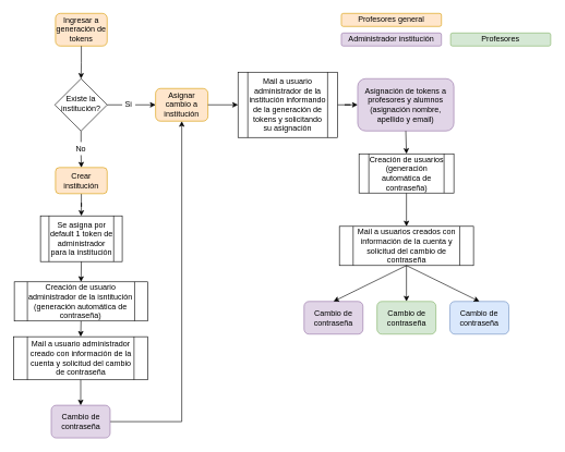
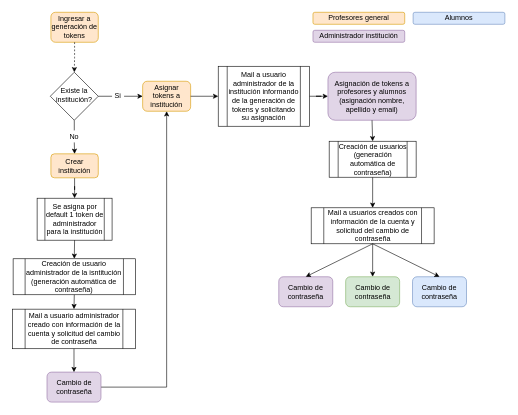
  <mxCell id="0" />
  <mxCell id="1" parent="0" />
  <mxCell id="2" value="Ingresar a generación de tokens" style="rounded=1;whiteSpace=wrap;html=1;fontSize=12;glass=0;strokeWidth=1;shadow=0;fillColor=#ffe6cc;strokeColor=#d79b00;" vertex="1" parent="1"><mxGeometry x="84" y="20" width="79" height="50" as="geometry" /></mxCell>
  <mxCell id="3" value="Existe la institución?" style="rhombus;whiteSpace=wrap;html=1;shadow=0;fontFamily=Helvetica;fontSize=12;align=center;strokeWidth=1;spacing=6;spacingTop=-4;" vertex="1" parent="1"><mxGeometry x="83" y="120" width="80" height="80" as="geometry" /></mxCell>
  <mxCell id="4" value="" style="edgeStyle=orthogonalEdgeStyle;rounded=0;orthogonalLoop=1;jettySize=auto;html=1;entryX=0.5;entryY=0;entryDx=0;entryDy=0;" edge="1" parent="1" source="5" target="23"><mxGeometry relative="1" as="geometry"><mxPoint x="123.5" y="320" as="targetPoint" /></mxGeometry></mxCell>
  <mxCell id="5" value="Crear institución" style="rounded=1;whiteSpace=wrap;html=1;fontSize=12;glass=0;strokeWidth=1;shadow=0;fillColor=#ffe6cc;strokeColor=#d79b00;" vertex="1" parent="1"><mxGeometry x="84" y="256" width="79" height="40" as="geometry" /></mxCell>
- <mxCell id="6" value="Asignar cambio a institución" style="rounded=1;whiteSpace=wrap;html=1;fontSize=12;glass=0;strokeWidth=1;shadow=0;fillColor=#ffe6cc;strokeColor=#d79b00;" vertex="1" parent="1"><mxGeometry x="237" y="135" width="80" height="50" as="geometry" /></mxCell>
- <mxCell id="7" value="" style="endArrow=classic;html=1;rounded=0;exitX=0.5;exitY=1;exitDx=0;exitDy=0;entryX=0.5;entryY=0;entryDx=0;entryDy=0;edgeStyle=orthogonalEdgeStyle;" edge="1" parent="1" source="2" target="3"><mxGeometry width="50" height="50" relative="1" as="geometry"><mxPoint x="403" y="200" as="sourcePoint" /><mxPoint x="453" y="150" as="targetPoint" /></mxGeometry></mxCell>
+ <mxCell id="6" value="Asignar tokens a institución" style="rounded=1;whiteSpace=wrap;html=1;fontSize=12;glass=0;strokeWidth=1;shadow=0;fillColor=#ffe6cc;strokeColor=#d79b00;" vertex="1" parent="1"><mxGeometry x="237" y="135" width="80" height="50" as="geometry" /></mxCell>
+ <mxCell id="7" value="" style="endArrow=classic;html=1;rounded=0;exitX=0.5;exitY=1;exitDx=0;exitDy=0;entryX=0.5;entryY=0;entryDx=0;entryDy=0;edgeStyle=orthogonalEdgeStyle;dashed=1;" edge="1" parent="1" source="2" target="3"><mxGeometry width="50" height="50" relative="1" as="geometry"><mxPoint x="403" y="200" as="sourcePoint" /><mxPoint x="453" y="150" as="targetPoint" /></mxGeometry></mxCell>
  <mxCell id="8" value="" style="endArrow=classic;html=1;rounded=0;exitX=1;exitY=0.5;exitDx=0;exitDy=0;entryX=0;entryY=0.5;entryDx=0;entryDy=0;edgeStyle=orthogonalEdgeStyle;" edge="1" parent="1" source="6" target="12"><mxGeometry width="50" height="50" relative="1" as="geometry"><mxPoint x="168" y="80" as="sourcePoint" /><mxPoint x="343" y="160" as="targetPoint" /></mxGeometry></mxCell>
  <mxCell id="9" value="" style="endArrow=classic;html=1;rounded=0;exitX=1;exitY=0.5;exitDx=0;exitDy=0;edgeStyle=orthogonalEdgeStyle;entryX=0;entryY=0.5;entryDx=0;entryDy=0;startArrow=none;" edge="1" parent="1" source="25" target="6"><mxGeometry width="50" height="50" relative="1" as="geometry"><mxPoint x="313" y="180" as="sourcePoint" /><mxPoint x="223" y="170" as="targetPoint" /></mxGeometry></mxCell>
  <mxCell id="10" value="" style="endArrow=classic;html=1;rounded=0;exitX=0.5;exitY=1;exitDx=0;exitDy=0;entryX=0.5;entryY=0;entryDx=0;entryDy=0;edgeStyle=orthogonalEdgeStyle;startArrow=none;" edge="1" parent="1" source="28" target="5"><mxGeometry width="50" height="50" relative="1" as="geometry"><mxPoint x="134" y="80" as="sourcePoint" /><mxPoint x="133" y="130" as="targetPoint" /></mxGeometry></mxCell>
  <mxCell id="11" value="" style="edgeStyle=orthogonalEdgeStyle;rounded=0;orthogonalLoop=1;jettySize=auto;html=1;" edge="1" parent="1" source="12" target="13"><mxGeometry relative="1" as="geometry" /></mxCell>
  <mxCell id="12" value="Mail a usuario administrador de la institución informando de la generación de tokens y solicitando su asignación" style="shape=process;whiteSpace=wrap;html=1;backgroundOutline=1;" vertex="1" parent="1"><mxGeometry x="363" y="110" width="152" height="100" as="geometry" /></mxCell>
  <mxCell id="13" value="Asignación de tokens a profesores y alumnos (asignación nombre, apellido y email)" style="rounded=1;whiteSpace=wrap;html=1;fontSize=12;glass=0;strokeWidth=1;shadow=0;fillColor=#e1d5e7;strokeColor=#9673a6;" vertex="1" parent="1"><mxGeometry x="546" y="120" width="147" height="80" as="geometry" /></mxCell>
  <mxCell id="14" value="" style="edgeStyle=orthogonalEdgeStyle;rounded=0;orthogonalLoop=1;jettySize=auto;html=1;" edge="1" parent="1" source="15" target="29"><mxGeometry relative="1" as="geometry" /></mxCell>
  <mxCell id="15" value="Creación de usuarios (generación automática de contraseña)" style="shape=process;whiteSpace=wrap;html=1;backgroundOutline=1;" vertex="1" parent="1"><mxGeometry x="548" y="235" width="145" height="60" as="geometry" /></mxCell>
  <mxCell id="16" value="" style="endArrow=classic;html=1;rounded=0;exitX=0.5;exitY=1;exitDx=0;exitDy=0;entryX=0.5;entryY=0;entryDx=0;entryDy=0;" edge="1" parent="1" source="13" target="15"><mxGeometry width="50" height="50" relative="1" as="geometry"><mxPoint x="598" y="201" as="sourcePoint" /><mxPoint x="598" y="261" as="targetPoint" /></mxGeometry></mxCell>
  <mxCell id="17" value="Cambio de contraseña" style="rounded=1;whiteSpace=wrap;html=1;fontSize=12;glass=0;strokeWidth=1;shadow=0;fillColor=#d5e8d4;strokeColor=#82b366;" vertex="1" parent="1"><mxGeometry x="575.5" y="461" width="90" height="50" as="geometry" /></mxCell>
  <mxCell id="18" value="Profesores general" style="rounded=1;whiteSpace=wrap;html=1;fontSize=12;glass=0;strokeWidth=1;shadow=0;fillColor=#ffe6cc;strokeColor=#d79b00;" vertex="1" parent="1"><mxGeometry x="521" y="20" width="153" height="20" as="geometry" /></mxCell>
  <mxCell id="19" value="Administrador institución" style="rounded=1;whiteSpace=wrap;html=1;fontSize=12;glass=0;strokeWidth=1;shadow=0;fillColor=#e1d5e7;strokeColor=#9673a6;" vertex="1" parent="1"><mxGeometry x="521" y="50" width="153" height="20" as="geometry" /></mxCell>
- <mxCell id="21" value="Profesores" style="rounded=1;whiteSpace=wrap;html=1;fontSize=12;glass=0;strokeWidth=1;shadow=0;fillColor=#d5e8d4;strokeColor=#82b366;" vertex="1" parent="1"><mxGeometry x="688" y="50" width="153" height="20" as="geometry" /></mxCell>
+ <mxCell id="20" value="Alumnos" style="rounded=1;whiteSpace=wrap;html=1;fontSize=12;glass=0;strokeWidth=1;shadow=0;fillColor=#dae8fc;strokeColor=#6c8ebf;" vertex="1" parent="1"><mxGeometry x="688" y="20" width="153" height="20" as="geometry" /></mxCell>
  <mxCell id="22" value="Cambio de contraseña" style="rounded=1;whiteSpace=wrap;html=1;fontSize=12;glass=0;strokeWidth=1;shadow=0;fillColor=#dae8fc;strokeColor=#6c8ebf;" vertex="1" parent="1"><mxGeometry x="687" y="461" width="90" height="50" as="geometry" /></mxCell>
  <mxCell id="23" value="Se asigna por default 1 token de administrador para la institución" style="shape=process;whiteSpace=wrap;html=1;backgroundOutline=1;" vertex="1" parent="1"><mxGeometry x="61" y="330" width="125" height="70" as="geometry" /></mxCell>
  <mxCell id="24" value="" style="endArrow=none;html=1;rounded=0;exitX=1;exitY=0.5;exitDx=0;exitDy=0;edgeStyle=orthogonalEdgeStyle;entryX=0;entryY=0.5;entryDx=0;entryDy=0;" edge="1" parent="1" source="3" target="25"><mxGeometry width="50" height="50" relative="1" as="geometry"><mxPoint x="163" y="160" as="sourcePoint" /><mxPoint x="267" y="160" as="targetPoint" /></mxGeometry></mxCell>
  <mxCell id="25" value="Si" style="text;html=1;strokeColor=none;fillColor=none;align=center;verticalAlign=middle;whiteSpace=wrap;rounded=0;" vertex="1" parent="1"><mxGeometry x="186" y="145" width="20" height="30" as="geometry" /></mxCell>
  <mxCell id="26" value="" style="endArrow=none;html=1;rounded=0;exitX=0.5;exitY=1;exitDx=0;exitDy=0;entryX=0.5;entryY=0;entryDx=0;entryDy=0;edgeStyle=orthogonalEdgeStyle;" edge="1" parent="1" source="3" target="28"><mxGeometry width="50" height="50" relative="1" as="geometry"><mxPoint x="123" y="200" as="sourcePoint" /><mxPoint x="124" y="240" as="targetPoint" /></mxGeometry></mxCell>
  <mxCell id="27" value="" style="edgeStyle=orthogonalEdgeStyle;rounded=0;orthogonalLoop=1;jettySize=auto;html=1;exitX=1;exitY=0.5;exitDx=0;exitDy=0;" edge="1" parent="1" source="37" target="6"><mxGeometry relative="1" as="geometry" /></mxCell>
  <mxCell id="28" value="No" style="text;html=1;strokeColor=none;fillColor=none;align=center;verticalAlign=middle;whiteSpace=wrap;rounded=0;" vertex="1" parent="1"><mxGeometry x="113" y="217" width="20" height="20" as="geometry" /></mxCell>
  <mxCell id="29" value="Mail a usuarios creados con información de la cuenta y solicitud del cambio de contraseña" style="shape=process;whiteSpace=wrap;html=1;backgroundOutline=1;" vertex="1" parent="1"><mxGeometry x="518" y="346" width="205" height="60" as="geometry" /></mxCell>
  <mxCell id="30" value="Cambio de contraseña" style="rounded=1;whiteSpace=wrap;html=1;fontSize=12;glass=0;strokeWidth=1;shadow=0;fillColor=#e1d5e7;strokeColor=#9673a6;" vertex="1" parent="1"><mxGeometry x="464" y="461" width="90" height="50" as="geometry" /></mxCell>
  <mxCell id="31" value="" style="endArrow=classic;html=1;rounded=0;exitX=0.5;exitY=1;exitDx=0;exitDy=0;entryX=0.5;entryY=0;entryDx=0;entryDy=0;" edge="1" parent="1" source="29" target="22"><mxGeometry width="50" height="50" relative="1" as="geometry"><mxPoint x="764" y="441" as="sourcePoint" /><mxPoint x="814" y="391" as="targetPoint" /></mxGeometry></mxCell>
  <mxCell id="32" value="" style="endArrow=classic;html=1;rounded=0;exitX=0.5;exitY=1;exitDx=0;exitDy=0;entryX=0.5;entryY=0;entryDx=0;entryDy=0;" edge="1" parent="1" source="29" target="17"><mxGeometry width="50" height="50" relative="1" as="geometry"><mxPoint x="631" y="416" as="sourcePoint" /><mxPoint x="742" y="471" as="targetPoint" /></mxGeometry></mxCell>
  <mxCell id="33" value="" style="endArrow=classic;html=1;rounded=0;exitX=0.5;exitY=1;exitDx=0;exitDy=0;entryX=0.5;entryY=0;entryDx=0;entryDy=0;" edge="1" parent="1" source="29" target="30"><mxGeometry width="50" height="50" relative="1" as="geometry"><mxPoint x="631" y="416" as="sourcePoint" /><mxPoint x="631" y="471" as="targetPoint" /></mxGeometry></mxCell>
  <mxCell id="34" value="Creación de usuario administrador de la isntitución (generación automática de contraseña)" style="shape=process;whiteSpace=wrap;html=1;backgroundOutline=1;" vertex="1" parent="1"><mxGeometry x="21" y="431" width="204" height="60" as="geometry" /></mxCell>
  <mxCell id="35" value="" style="endArrow=classic;html=1;rounded=0;exitX=0.5;exitY=1;exitDx=0;exitDy=0;entryX=0.5;entryY=0;entryDx=0;entryDy=0;" edge="1" parent="1" source="23" target="34"><mxGeometry width="50" height="50" relative="1" as="geometry"><mxPoint x="478" y="360" as="sourcePoint" /><mxPoint x="528" y="310" as="targetPoint" /></mxGeometry></mxCell>
  <mxCell id="36" value="Mail a usuario administrador creado con información de la cuenta y solicitud del cambio de contraseña" style="shape=process;whiteSpace=wrap;html=1;backgroundOutline=1;" vertex="1" parent="1"><mxGeometry x="20" y="515" width="205" height="66" as="geometry" /></mxCell>
  <mxCell id="37" value="Cambio de contraseña" style="rounded=1;whiteSpace=wrap;html=1;fontSize=12;glass=0;strokeWidth=1;shadow=0;fillColor=#e1d5e7;strokeColor=#9673a6;" vertex="1" parent="1"><mxGeometry x="77.5" y="620" width="90" height="50" as="geometry" /></mxCell>
  <mxCell id="38" value="" style="endArrow=classic;html=1;rounded=0;exitX=0.5;exitY=1;exitDx=0;exitDy=0;entryX=0.5;entryY=0;entryDx=0;entryDy=0;" edge="1" parent="1" source="34" target="36"><mxGeometry width="50" height="50" relative="1" as="geometry"><mxPoint x="478" y="360" as="sourcePoint" /><mxPoint x="528" y="310" as="targetPoint" /></mxGeometry></mxCell>
  <mxCell id="39" value="" style="endArrow=classic;html=1;rounded=0;exitX=0.5;exitY=1;exitDx=0;exitDy=0;entryX=0.5;entryY=0;entryDx=0;entryDy=0;" edge="1" parent="1" source="36" target="37"><mxGeometry width="50" height="50" relative="1" as="geometry"><mxPoint x="478" y="360" as="sourcePoint" /><mxPoint x="528" y="310" as="targetPoint" /></mxGeometry></mxCell>
